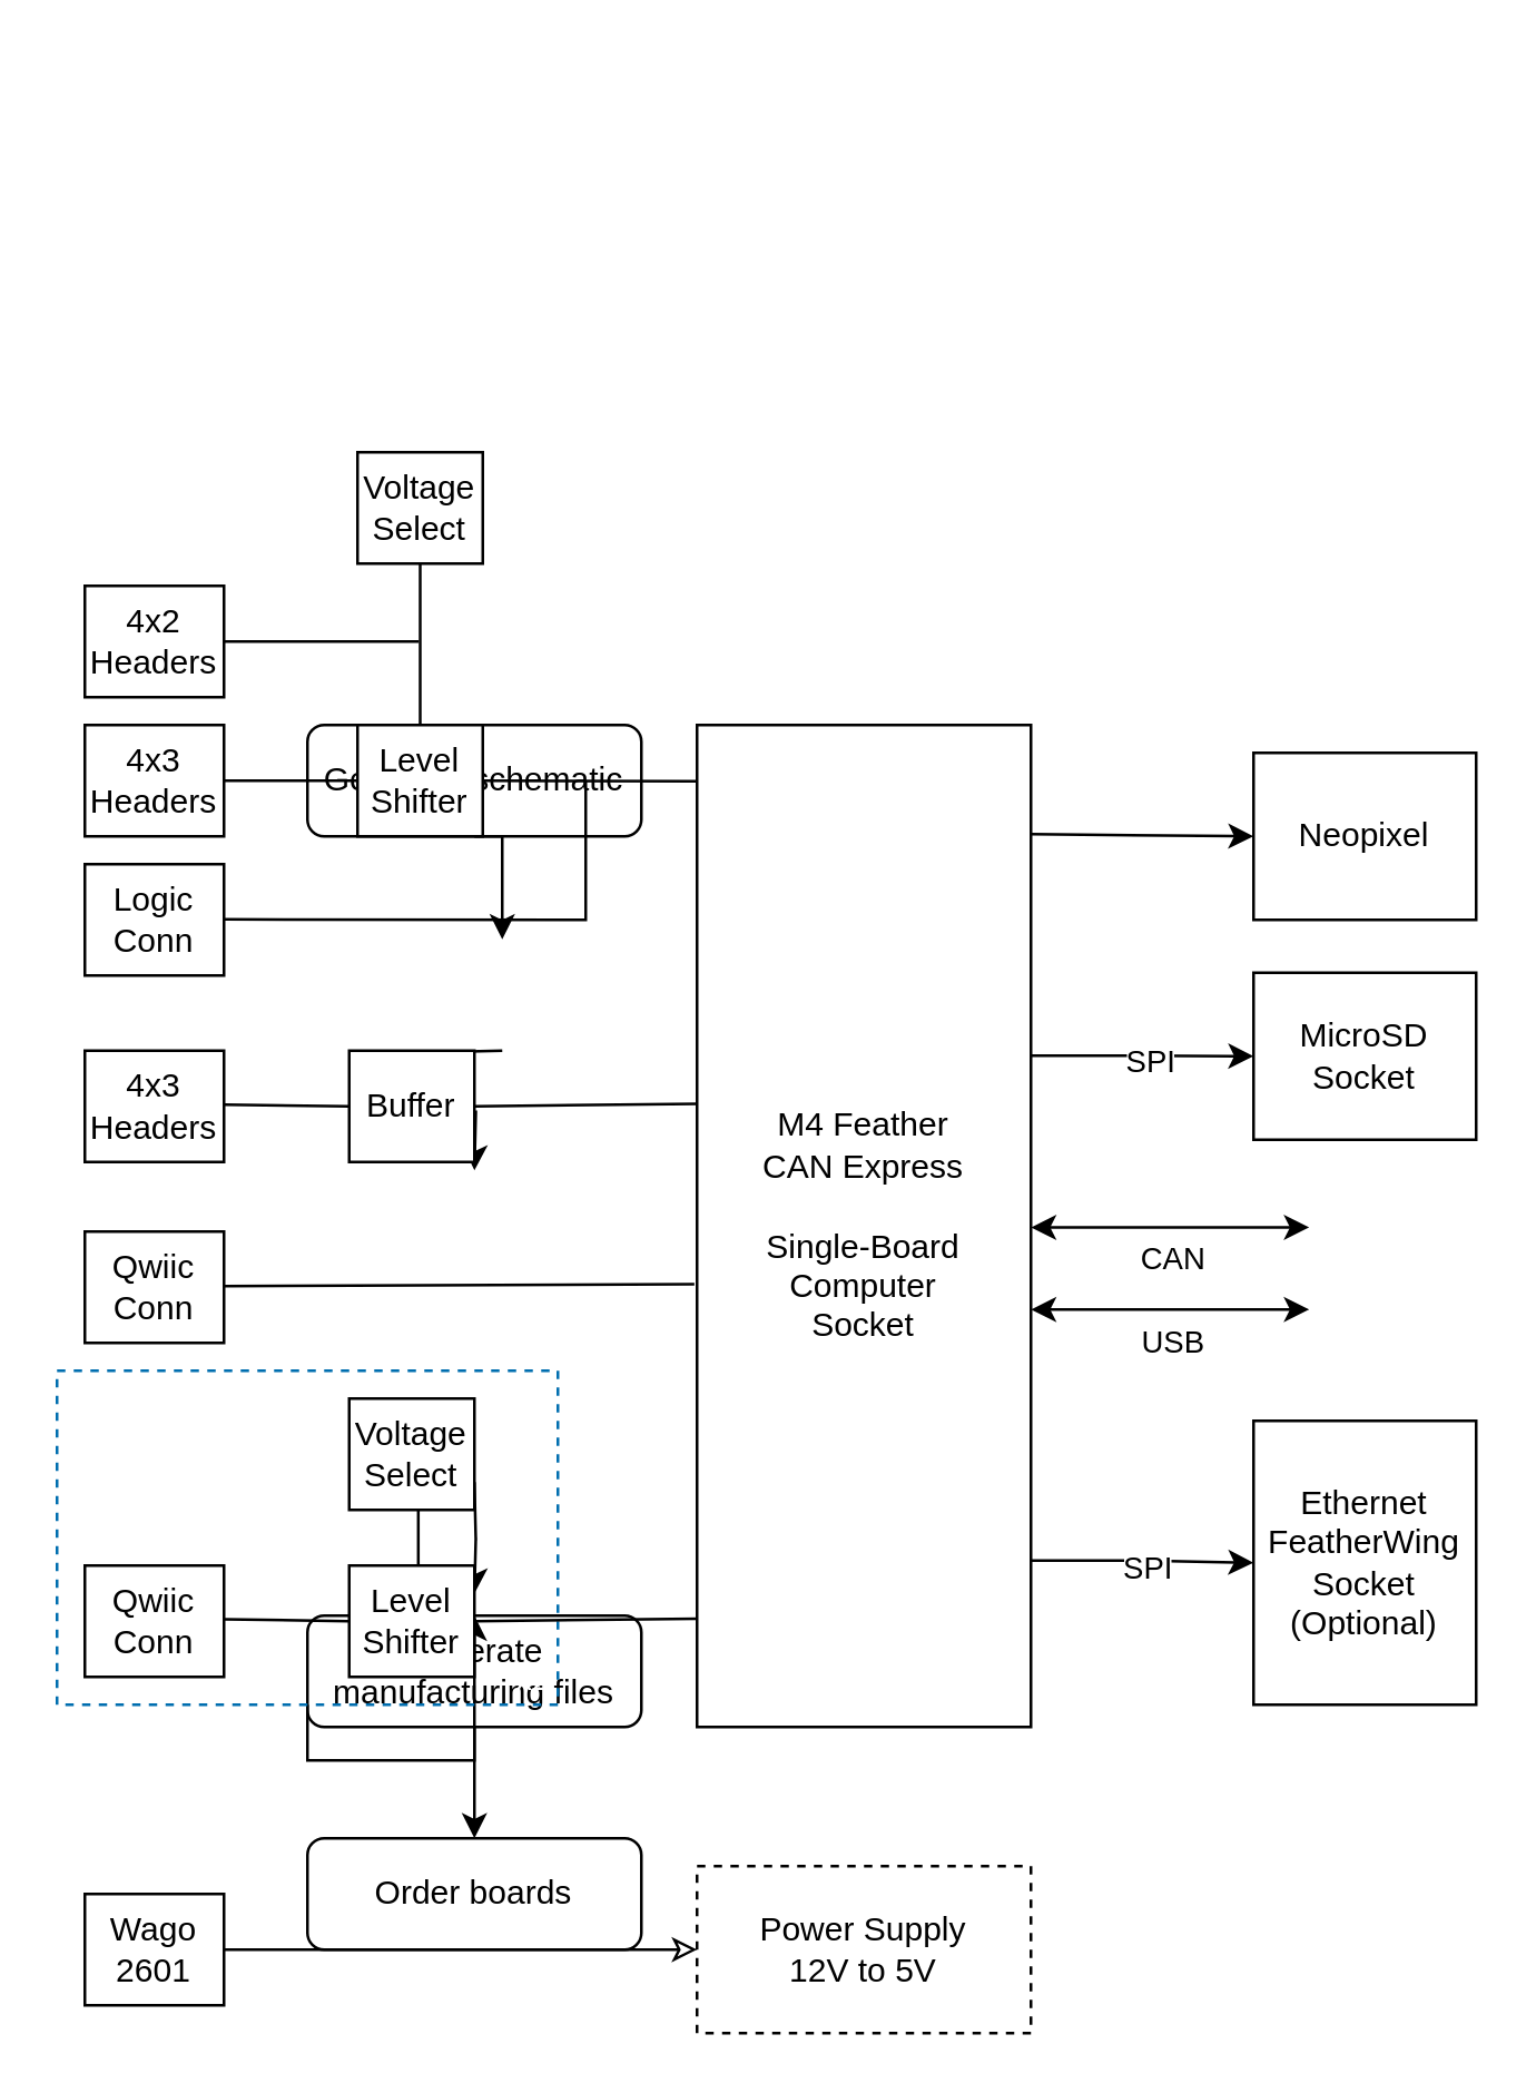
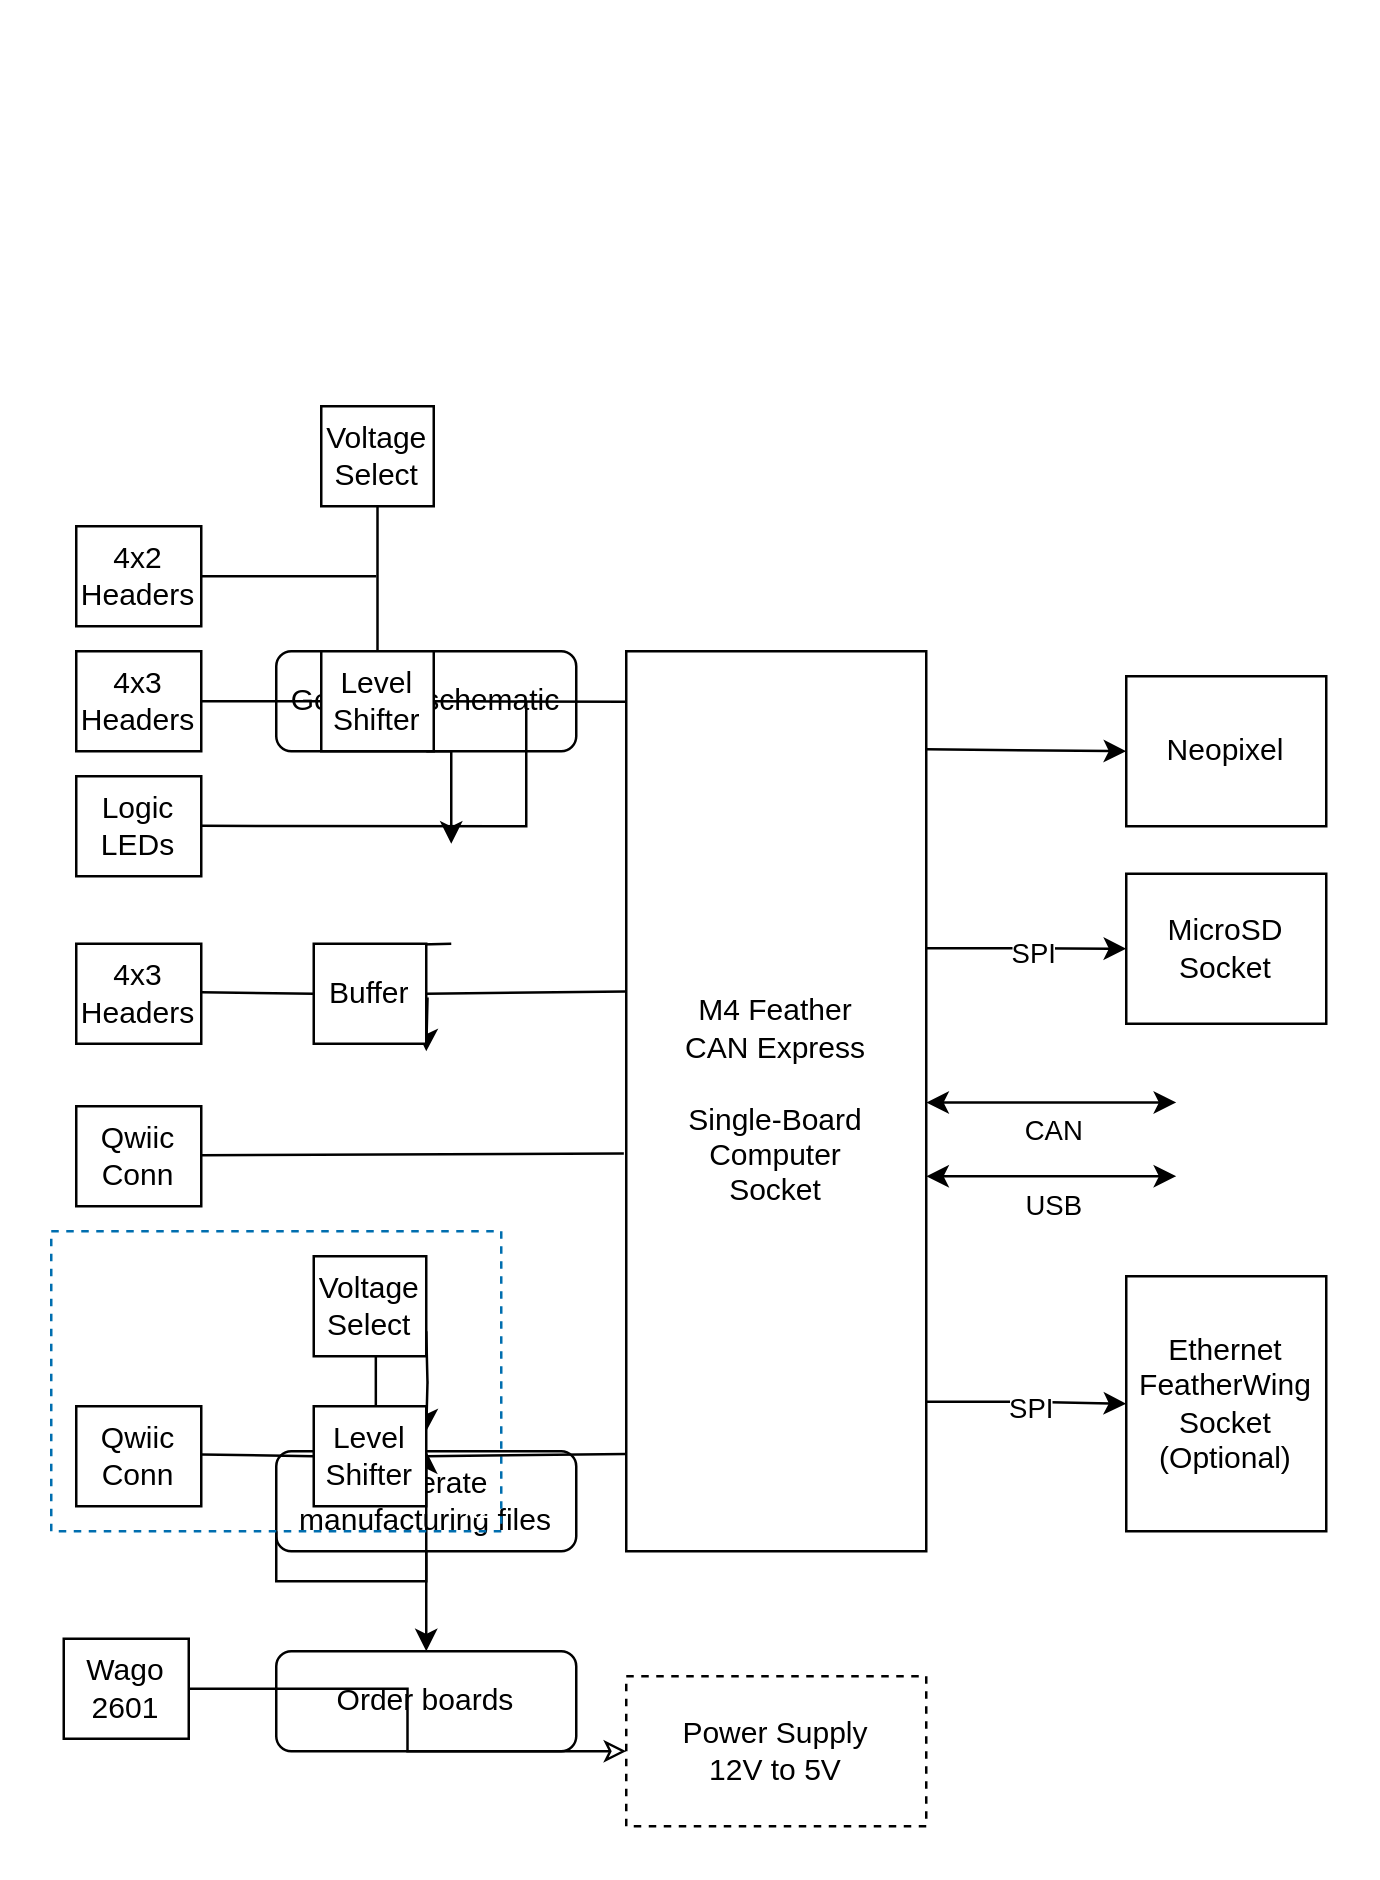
  <mxCell id="0" />
  <mxCell id="1" parent="0" />
  <mxCell id="2" value="" style="group" parent="1" vertex="1" connectable="0"><mxGeometry x="20" y="20" width="510" height="710" as="geometry" /></mxCell>
  <mxCell id="3" style="edgeStyle=orthogonalEdgeStyle;rounded=0;orthogonalLoop=1;jettySize=auto;html=1;exitX=0.5;exitY=1;exitDx=0;exitDy=0;entryX=0.5;entryY=0;entryDx=0;entryDy=0;fontColor=#000000;strokeColor=#000000;" parent="2" edge="1"><mxGeometry relative="1" as="geometry"><mxPoint x="160" y="357" as="sourcePoint" /><mxPoint x="150" y="400" as="targetPoint" /></mxGeometry></mxCell>
  <mxCell id="4" style="edgeStyle=orthogonalEdgeStyle;rounded=0;orthogonalLoop=1;jettySize=auto;html=1;exitX=0.5;exitY=1;exitDx=0;exitDy=0;entryX=0.5;entryY=0;entryDx=0;entryDy=0;fontColor=#000000;strokeColor=#000000;" parent="2" source="5" edge="1"><mxGeometry relative="1" as="geometry"><mxPoint x="160" y="317" as="targetPoint" /></mxGeometry></mxCell>
  <mxCell id="5" value="Generate schematic" style="rounded=1;whiteSpace=wrap;html=1;fontSize=12;glass=0;strokeWidth=1;shadow=0;fontColor=#000000;strokeColor=#000000;" parent="2" vertex="1"><mxGeometry x="90" y="240" width="120" height="40" as="geometry" /></mxCell>
  <mxCell id="6" style="edgeStyle=orthogonalEdgeStyle;rounded=0;orthogonalLoop=1;jettySize=auto;html=1;exitX=0.5;exitY=1;exitDx=0;exitDy=0;entryX=0.5;entryY=0;entryDx=0;entryDy=0;fontColor=#000000;strokeColor=#000000;" parent="2" edge="1"><mxGeometry relative="1" as="geometry"><mxPoint x="150.0" y="512" as="sourcePoint" /><mxPoint x="150.0" y="552" as="targetPoint" /></mxGeometry></mxCell>
  <mxCell id="7" style="edgeStyle=orthogonalEdgeStyle;rounded=0;orthogonalLoop=1;jettySize=auto;html=1;exitX=0.5;exitY=1;exitDx=0;exitDy=0;entryX=0.5;entryY=0;entryDx=0;entryDy=0;fontColor=#000000;strokeColor=#000000;" parent="2" source="8" target="11" edge="1"><mxGeometry relative="1" as="geometry" /></mxCell>
  <mxCell id="8" value="Generate manufacturing files" style="rounded=1;whiteSpace=wrap;html=1;fontSize=12;glass=0;strokeWidth=1;shadow=0;fontColor=#000000;strokeColor=#000000;" parent="2" vertex="1"><mxGeometry x="90" y="560" width="120" height="40" as="geometry" /></mxCell>
  <mxCell id="9" style="edgeStyle=orthogonalEdgeStyle;rounded=0;orthogonalLoop=1;jettySize=auto;html=1;exitX=0.5;exitY=1;exitDx=0;exitDy=0;entryX=0.5;entryY=0;entryDx=0;entryDy=0;fontColor=#000000;strokeColor=#000000;" parent="2" source="10" target="8" edge="1"><mxGeometry relative="1" as="geometry" /></mxCell>
  <mxCell id="10" value="x2" style="rounded=0;whiteSpace=wrap;html=1;fontSize=12;glass=0;strokeWidth=1;shadow=0;fontColor=#ffffff;strokeColor=#006EAF;align=right;verticalAlign=bottom;fillColor=none;dashed=1;" parent="2" vertex="1"><mxGeometry y="472" width="180" height="120" as="geometry" /></mxCell>
  <mxCell id="11" value="Order boards" style="rounded=1;whiteSpace=wrap;html=1;fontSize=12;glass=0;strokeWidth=1;shadow=0;fontColor=#000000;strokeColor=#000000;" parent="2" vertex="1"><mxGeometry x="90" y="640" width="120" height="40" as="geometry" /></mxCell>
  <mxCell id="12" style="edgeStyle=orthogonalEdgeStyle;rounded=0;orthogonalLoop=1;jettySize=auto;html=1;exitX=0.994;exitY=0.834;exitDx=0;exitDy=0;exitPerimeter=0;" parent="2" source="16" target="39" edge="1"><mxGeometry relative="1" as="geometry" /></mxCell>
  <mxCell id="13" value="SPI" style="edgeLabel;html=1;align=center;verticalAlign=middle;resizable=0;points=[];" parent="12" vertex="1" connectable="0"><mxGeometry x="0.051" y="-1" relative="1" as="geometry"><mxPoint as="offset" /></mxGeometry></mxCell>
  <mxCell id="14" style="edgeStyle=orthogonalEdgeStyle;rounded=0;orthogonalLoop=1;jettySize=auto;html=1;exitX=1;exitY=0.33;exitDx=0;exitDy=0;entryX=0;entryY=0.5;entryDx=0;entryDy=0;exitPerimeter=0;" parent="2" source="16" target="40" edge="1"><mxGeometry relative="1" as="geometry" /></mxCell>
  <mxCell id="15" value="SPI" style="edgeLabel;html=1;align=center;verticalAlign=middle;resizable=0;points=[];" parent="14" vertex="1" connectable="0"><mxGeometry x="0.08" y="-1" relative="1" as="geometry"><mxPoint as="offset" /></mxGeometry></mxCell>
  <mxCell id="16" value="M4 Feather&lt;div&gt;CAN Express&lt;/div&gt;&lt;div&gt;&lt;br&gt;&lt;/div&gt;&lt;div&gt;Single-Board&lt;/div&gt;&lt;div&gt;Computer&lt;/div&gt;&lt;div&gt;Socket&lt;/div&gt;" style="whiteSpace=wrap;html=1;" parent="2" vertex="1"><mxGeometry x="230" y="240" width="120" height="360" as="geometry" /></mxCell>
  <mxCell id="17" value="&lt;span style=&quot;color: rgba(0, 0, 0, 0); font-family: monospace; font-size: 0px; text-align: start; background-color: rgb(27, 29, 30);&quot;&gt;%3CmxGraphModel%3E%3Croot%3E%3CmxCell%20id%3D%220%22%2F%3E%3CmxCell%20id%3D%221%22%20parent%3D%220%22%2F%3E%3CmxCell%20id%3D%222%22%20value%3D%22Ethernet%26lt%3Bdiv%26gt%3BFeatherWing%26lt%3B%2Fdiv%26gt%3B%26lt%3Bdiv%26gt%3BSocket%26lt%3B%2Fdiv%26gt%3B%26lt%3Bdiv%26gt%3B(Optional)%26lt%3B%2Fdiv%26gt%3B%22%20style%3D%22whiteSpace%3Dwrap%3Bhtml%3D1%3B%22%20vertex%3D%221%22%20parent%3D%221%22%3E%3CmxGeometry%20x%3D%22520%22%20y%3D%22530%22%20width%3D%22120%22%20height%3D%22102%22%20as%3D%22geometry%22%2F%3E%3C%2FmxCell%3E%3C%2Froot%3E%3C%2FmxGraphModel%3E&lt;/span&gt;" style="endArrow=classic;html=1;rounded=0;startArrow=classic;startFill=1;" parent="2" edge="1"><mxGeometry relative="1" as="geometry"><mxPoint x="350" y="420.5" as="sourcePoint" /><mxPoint x="450" y="420.5" as="targetPoint" /></mxGeometry></mxCell>
  <mxCell id="18" value="CAN" style="edgeLabel;resizable=0;html=1;;align=center;verticalAlign=middle;" parent="17" connectable="0" vertex="1"><mxGeometry relative="1" as="geometry"><mxPoint y="11" as="offset" /></mxGeometry></mxCell>
  <mxCell id="19" value="Level&lt;div&gt;Shifter&lt;/div&gt;" style="rounded=0;whiteSpace=wrap;html=1;" parent="2" vertex="1"><mxGeometry x="108" y="240" width="45" height="40" as="geometry" /></mxCell>
  <mxCell id="20" value="Voltage&lt;div&gt;Select&lt;/div&gt;" style="rounded=0;whiteSpace=wrap;html=1;" parent="2" vertex="1"><mxGeometry x="108" y="142" width="45" height="40" as="geometry" /></mxCell>
  <mxCell id="21" value="" style="edgeStyle=orthogonalEdgeStyle;rounded=0;orthogonalLoop=1;jettySize=auto;html=1;endArrow=none;endFill=0;" parent="2" source="22" target="19" edge="1"><mxGeometry relative="1" as="geometry" /></mxCell>
  <mxCell id="22" value="4x3&lt;div&gt;Headers&lt;/div&gt;" style="rounded=0;whiteSpace=wrap;html=1;" parent="2" vertex="1"><mxGeometry x="10" y="240" width="50" height="40" as="geometry" /></mxCell>
- <mxCell id="23" value="Logic Conn" style="rounded=0;whiteSpace=wrap;html=1;" parent="2" vertex="1"><mxGeometry x="10" y="290" width="50" height="40" as="geometry" /></mxCell>
+ <mxCell id="23" value="Logic LEDs" style="rounded=0;whiteSpace=wrap;html=1;" parent="2" vertex="1"><mxGeometry x="10" y="290" width="50" height="40" as="geometry" /></mxCell>
  <mxCell id="24" value="Buffer" style="rounded=0;whiteSpace=wrap;html=1;" parent="2" vertex="1"><mxGeometry x="105" y="357" width="45" height="40" as="geometry" /></mxCell>
  <mxCell id="25" value="4x3&lt;div&gt;Headers&lt;/div&gt;" style="rounded=0;whiteSpace=wrap;html=1;" parent="2" vertex="1"><mxGeometry x="10" y="357" width="50" height="40" as="geometry" /></mxCell>
  <mxCell id="26" value="Level&lt;div&gt;Shifter&lt;/div&gt;" style="rounded=0;whiteSpace=wrap;html=1;" parent="2" vertex="1"><mxGeometry x="105" y="542" width="45" height="40" as="geometry" /></mxCell>
  <mxCell id="27" value="Voltage&lt;div&gt;Select&lt;/div&gt;" style="whiteSpace=wrap;html=1;rounded=0;" parent="2" vertex="1"><mxGeometry x="105" y="482" width="45" height="40" as="geometry" /></mxCell>
  <mxCell id="28" value="Qwiic Conn" style="rounded=0;whiteSpace=wrap;html=1;" parent="2" vertex="1"><mxGeometry x="10" y="542" width="50" height="40" as="geometry" /></mxCell>
  <mxCell id="29" value="Qwiic Conn" style="rounded=0;whiteSpace=wrap;html=1;" parent="2" vertex="1"><mxGeometry x="10" y="422" width="50" height="40" as="geometry" /></mxCell>
  <mxCell id="30" value="" style="endArrow=none;html=1;rounded=0;exitX=0.5;exitY=0;exitDx=0;exitDy=0;entryX=0.5;entryY=1;entryDx=0;entryDy=0;" parent="2" source="19" target="20" edge="1"><mxGeometry width="50" height="50" relative="1" as="geometry"><mxPoint x="83" y="270" as="sourcePoint" /><mxPoint x="133" y="220" as="targetPoint" /></mxGeometry></mxCell>
  <mxCell id="31" value="" style="endArrow=none;html=1;rounded=0;exitX=0.5;exitY=0;exitDx=0;exitDy=0;entryX=0.5;entryY=1;entryDx=0;entryDy=0;" parent="2" edge="1"><mxGeometry width="50" height="50" relative="1" as="geometry"><mxPoint x="129.83" y="542" as="sourcePoint" /><mxPoint x="129.83" y="522" as="targetPoint" /></mxGeometry></mxCell>
  <mxCell id="32" value="" style="endArrow=none;html=1;rounded=0;entryX=0;entryY=0.056;entryDx=0;entryDy=0;entryPerimeter=0;exitX=1;exitY=0.5;exitDx=0;exitDy=0;" parent="2" source="19" target="16" edge="1"><mxGeometry width="50" height="50" relative="1" as="geometry"><mxPoint x="160" y="260" as="sourcePoint" /><mxPoint x="220" y="260" as="targetPoint" /></mxGeometry></mxCell>
  <mxCell id="33" value="" style="endArrow=none;html=1;rounded=0;" parent="2" edge="1"><mxGeometry width="50" height="50" relative="1" as="geometry"><mxPoint x="60" y="309.83" as="sourcePoint" /><mxPoint x="190" y="260" as="targetPoint" /><Array as="points"><mxPoint x="190" y="310" /></Array></mxGeometry></mxCell>
  <mxCell id="34" value="" style="endArrow=none;html=1;rounded=0;exitX=1;exitY=0.5;exitDx=0;exitDy=0;entryX=0;entryY=0.378;entryDx=0;entryDy=0;entryPerimeter=0;" parent="2" source="24" target="16" edge="1"><mxGeometry width="50" height="50" relative="1" as="geometry"><mxPoint x="160" y="377" as="sourcePoint" /><mxPoint x="220" y="377" as="targetPoint" /></mxGeometry></mxCell>
  <mxCell id="35" value="" style="endArrow=none;html=1;rounded=0;entryX=0;entryY=0.5;entryDx=0;entryDy=0;" parent="2" target="24" edge="1"><mxGeometry width="50" height="50" relative="1" as="geometry"><mxPoint x="60" y="376.44" as="sourcePoint" /><mxPoint x="100" y="376.73" as="targetPoint" /></mxGeometry></mxCell>
  <mxCell id="36" value="" style="endArrow=none;html=1;rounded=0;entryX=-0.008;entryY=0.558;entryDx=0;entryDy=0;entryPerimeter=0;" parent="2" target="16" edge="1"><mxGeometry width="50" height="50" relative="1" as="geometry"><mxPoint x="60" y="441.58" as="sourcePoint" /><mxPoint x="210" y="442" as="targetPoint" /></mxGeometry></mxCell>
  <mxCell id="37" value="" style="endArrow=none;html=1;rounded=0;exitX=1;exitY=0.5;exitDx=0;exitDy=0;entryX=0;entryY=0.892;entryDx=0;entryDy=0;entryPerimeter=0;" parent="2" source="26" target="16" edge="1"><mxGeometry width="50" height="50" relative="1" as="geometry"><mxPoint x="160" y="562" as="sourcePoint" /><mxPoint x="220" y="562" as="targetPoint" /></mxGeometry></mxCell>
  <mxCell id="38" value="" style="endArrow=none;html=1;rounded=0;entryX=0;entryY=0.5;entryDx=0;entryDy=0;" parent="2" target="26" edge="1"><mxGeometry width="50" height="50" relative="1" as="geometry"><mxPoint x="60" y="561.27" as="sourcePoint" /><mxPoint x="100" y="561.56" as="targetPoint" /></mxGeometry></mxCell>
  <mxCell id="39" value="Ethernet&lt;div&gt;FeatherWing&lt;/div&gt;&lt;div&gt;Socket&lt;/div&gt;&lt;div&gt;(Optional)&lt;/div&gt;" style="whiteSpace=wrap;html=1;" parent="2" vertex="1"><mxGeometry x="430" y="490" width="80" height="102" as="geometry" /></mxCell>
  <mxCell id="40" value="MicroSD&lt;div&gt;Socket&lt;/div&gt;" style="whiteSpace=wrap;html=1;" parent="2" vertex="1"><mxGeometry x="430" y="329" width="80" height="60" as="geometry" /></mxCell>
  <mxCell id="41" value="Neopixel" style="whiteSpace=wrap;html=1;" parent="2" vertex="1"><mxGeometry x="430" y="250" width="80" height="60" as="geometry" /></mxCell>
  <mxCell id="42" value="" style="endArrow=classic;html=1;rounded=0;entryX=0;entryY=0.5;entryDx=0;entryDy=0;exitX=1;exitY=0.109;exitDx=0;exitDy=0;exitPerimeter=0;endFill=1;" parent="2" source="16" target="41" edge="1"><mxGeometry width="50" height="50" relative="1" as="geometry"><mxPoint x="370" y="280" as="sourcePoint" /><mxPoint x="420" y="230" as="targetPoint" /></mxGeometry></mxCell>
  <mxCell id="43" style="edgeStyle=orthogonalEdgeStyle;rounded=0;orthogonalLoop=1;jettySize=auto;html=1;endArrow=classic;endFill=0;" parent="2" source="44" target="45" edge="1"><mxGeometry relative="1" as="geometry" /></mxCell>
- <mxCell id="44" value="Wago&lt;div&gt;2601&lt;/div&gt;" style="rounded=0;whiteSpace=wrap;html=1;" parent="2" vertex="1"><mxGeometry x="10" y="660" width="50" height="40" as="geometry" /></mxCell>
+ <mxCell id="44" value="Wago&lt;div&gt;2601&lt;/div&gt;" style="rounded=0;whiteSpace=wrap;html=1;" parent="2" vertex="1"><mxGeometry x="5" y="635" width="50" height="40" as="geometry" /></mxCell>
  <mxCell id="45" value="Power Supply&lt;div&gt;12V to 5V&lt;/div&gt;" style="whiteSpace=wrap;html=1;dashed=1;" parent="2" vertex="1"><mxGeometry x="230" y="650" width="120" height="60" as="geometry" /></mxCell>
  <mxCell id="46" value="&lt;span style=&quot;color: rgba(0, 0, 0, 0); font-family: monospace; font-size: 0px; text-align: start; background-color: rgb(27, 29, 30);&quot;&gt;%3CmxGraphModel%3E%3Croot%3E%3CmxCell%20id%3D%220%22%2F%3E%3CmxCell%20id%3D%221%22%20parent%3D%220%22%2F%3E%3CmxCell%20id%3D%222%22%20value%3D%22Ethernet%26lt%3Bdiv%26gt%3BFeatherWing%26lt%3B%2Fdiv%26gt%3B%26lt%3Bdiv%26gt%3BSocket%26lt%3B%2Fdiv%26gt%3B%26lt%3Bdiv%26gt%3B(Optional)%26lt%3B%2Fdiv%26gt%3B%22%20style%3D%22whiteSpace%3Dwrap%3Bhtml%3D1%3B%22%20vertex%3D%221%22%20parent%3D%221%22%3E%3CmxGeometry%20x%3D%22520%22%20y%3D%22530%22%20width%3D%22120%22%20height%3D%22102%22%20as%3D%22geometry%22%2F%3E%3C%2FmxCell%3E%3C%2Froot%3E%3C%2FmxGraphModel%3E&lt;/span&gt;" style="endArrow=classic;html=1;rounded=0;startArrow=classic;startFill=1;" parent="2" edge="1"><mxGeometry relative="1" as="geometry"><mxPoint x="350" y="450" as="sourcePoint" /><mxPoint x="450" y="450" as="targetPoint" /></mxGeometry></mxCell>
  <mxCell id="47" value="USB" style="edgeLabel;resizable=0;html=1;;align=center;verticalAlign=middle;" parent="46" connectable="0" vertex="1"><mxGeometry relative="1" as="geometry"><mxPoint y="11" as="offset" /></mxGeometry></mxCell>
  <mxCell id="48" value="4x2&lt;div&gt;Headers&lt;/div&gt;" style="rounded=0;whiteSpace=wrap;html=1;" parent="2" vertex="1"><mxGeometry x="10" y="190" width="50" height="40" as="geometry" /></mxCell>
  <mxCell id="49" value="" style="endArrow=none;html=1;rounded=0;exitX=1;exitY=0.5;exitDx=0;exitDy=0;" parent="2" source="48" edge="1"><mxGeometry width="50" height="50" relative="1" as="geometry"><mxPoint x="170" y="290" as="sourcePoint" /><mxPoint x="130" y="210" as="targetPoint" /></mxGeometry></mxCell>
